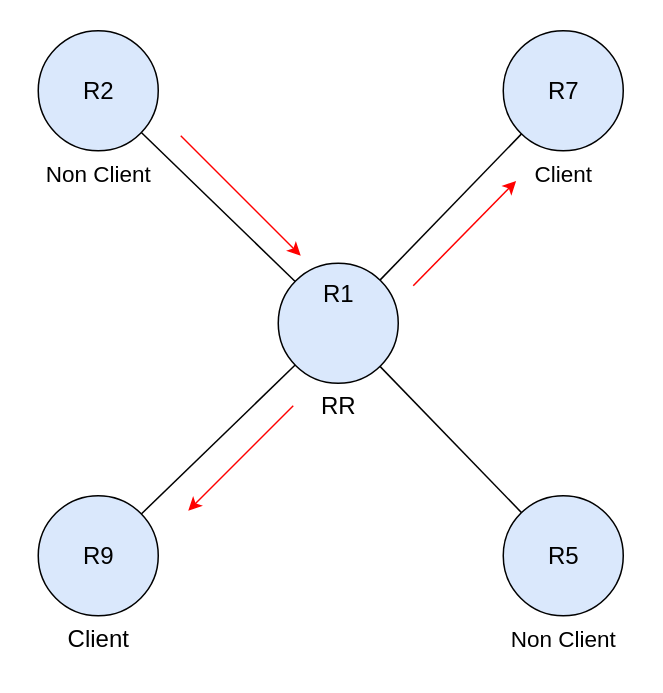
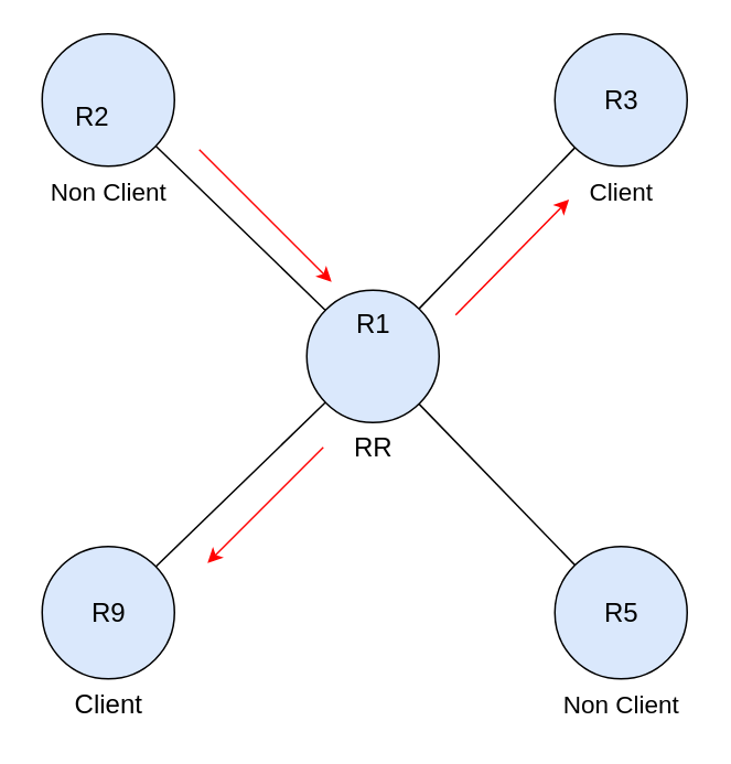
  <mxCell id="0" />
  <mxCell id="1" parent="0" />
  <mxCell id="2" value="" style="ellipse;whiteSpace=wrap;html=1;aspect=fixed;fillColor=#dae8fc;strokeColor=#000000;" vertex="1" parent="1"><mxGeometry x="185" y="175" width="80" height="80" as="geometry" /></mxCell>
  <mxCell id="3" value="&lt;font color=&quot;#000000&quot; style=&quot;font-size: 16px;&quot;&gt;RR&lt;/font&gt;" style="text;html=1;align=center;verticalAlign=middle;resizable=0;points=[];autosize=1;strokeColor=none;fillColor=none;" vertex="1" parent="1"><mxGeometry x="200" y="255" width="50" height="30" as="geometry" /></mxCell>
  <mxCell id="4" value="" style="ellipse;whiteSpace=wrap;html=1;aspect=fixed;fillColor=#dae8fc;strokeColor=#000000;" vertex="1" parent="1"><mxGeometry x="25" y="330" width="80" height="80" as="geometry" /></mxCell>
  <mxCell id="5" value="" style="ellipse;whiteSpace=wrap;html=1;aspect=fixed;fillColor=#dae8fc;strokeColor=#000000;" vertex="1" parent="1"><mxGeometry x="25" y="20" width="80" height="80" as="geometry" /></mxCell>
  <mxCell id="6" value="" style="ellipse;whiteSpace=wrap;html=1;aspect=fixed;fillColor=#dae8fc;strokeColor=#000000;" vertex="1" parent="1"><mxGeometry x="335" y="330" width="80" height="80" as="geometry" /></mxCell>
  <mxCell id="7" value="" style="endArrow=none;html=1;rounded=0;" edge="1" parent="1" source="4" target="2"><mxGeometry width="50" height="50" relative="1" as="geometry"><mxPoint x="245" y="340" as="sourcePoint" /><mxPoint x="295" y="290" as="targetPoint" /></mxGeometry></mxCell>
  <mxCell id="8" value="" style="endArrow=none;html=1;rounded=0;" edge="1" parent="1" source="2" target="5"><mxGeometry width="50" height="50" relative="1" as="geometry"><mxPoint x="323.37" y="436.35" as="sourcePoint" /><mxPoint x="165" y="189.997" as="targetPoint" /></mxGeometry></mxCell>
  <mxCell id="9" value="" style="endArrow=none;html=1;rounded=0;" edge="1" parent="1" source="2" target="6"><mxGeometry width="50" height="50" relative="1" as="geometry"><mxPoint x="245" y="260" as="sourcePoint" /><mxPoint x="295" y="210" as="targetPoint" /></mxGeometry></mxCell>
  <mxCell id="10" value="" style="ellipse;whiteSpace=wrap;html=1;aspect=fixed;fillColor=#dae8fc;strokeColor=#000000;" vertex="1" parent="1"><mxGeometry x="335" y="20" width="80" height="80" as="geometry" /></mxCell>
  <mxCell id="11" value="" style="endArrow=none;html=1;rounded=0;" edge="1" parent="1" source="2" target="10"><mxGeometry width="50" height="50" relative="1" as="geometry"><mxPoint x="245" y="260" as="sourcePoint" /><mxPoint x="295" y="210" as="targetPoint" /></mxGeometry></mxCell>
  <mxCell id="12" value="&lt;font color=&quot;#000000&quot; style=&quot;font-size: 15px;&quot;&gt;Non Client&lt;/font&gt;" style="text;html=1;align=center;verticalAlign=middle;resizable=0;points=[];autosize=1;strokeColor=none;fillColor=none;" vertex="1" parent="1"><mxGeometry x="20" y="100" width="90" height="30" as="geometry" /></mxCell>
  <mxCell id="13" value="&lt;font color=&quot;#000000&quot; style=&quot;font-size: 15px;&quot;&gt;Non Client&lt;/font&gt;" style="text;html=1;align=center;verticalAlign=middle;resizable=0;points=[];autosize=1;strokeColor=none;fillColor=none;" vertex="1" parent="1"><mxGeometry x="330" y="410" width="90" height="30" as="geometry" /></mxCell>
  <mxCell id="14" value="&lt;font color=&quot;#000000&quot; style=&quot;font-size: 16px;&quot;&gt;Client&lt;/font&gt;" style="text;html=1;align=center;verticalAlign=middle;resizable=0;points=[];autosize=1;strokeColor=none;fillColor=none;" vertex="1" parent="1"><mxGeometry x="35" y="410" width="60" height="30" as="geometry" /></mxCell>
  <mxCell id="15" value="&lt;font color=&quot;#000000&quot; style=&quot;font-size: 15px;&quot;&gt;Client&lt;/font&gt;" style="text;html=1;align=center;verticalAlign=middle;resizable=0;points=[];autosize=1;strokeColor=none;fillColor=none;" vertex="1" parent="1"><mxGeometry x="345" y="100" width="60" height="30" as="geometry" /></mxCell>
  <mxCell id="16" value="&lt;font color=&quot;#000000&quot; style=&quot;font-size: 16px;&quot;&gt;R1&lt;/font&gt;" style="text;html=1;align=center;verticalAlign=middle;resizable=0;points=[];autosize=1;strokeColor=none;fillColor=none;" vertex="1" parent="1"><mxGeometry x="205" y="180" width="40" height="30" as="geometry" /></mxCell>
- <mxCell id="17" value="&lt;font color=&quot;#000000&quot; style=&quot;font-size: 16px;&quot;&gt;R2&lt;/font&gt;" style="text;html=1;align=center;verticalAlign=middle;resizable=0;points=[];autosize=1;strokeColor=none;fillColor=none;" vertex="1" parent="1"><mxGeometry x="45" y="45" width="40" height="30" as="geometry" /></mxCell>
- <mxCell id="18" value="&lt;font color=&quot;#000000&quot; style=&quot;font-size: 16px;&quot;&gt;R7&lt;/font&gt;" style="text;html=1;align=center;verticalAlign=middle;resizable=0;points=[];autosize=1;strokeColor=none;fillColor=none;" vertex="1" parent="1"><mxGeometry x="355" y="45" width="40" height="30" as="geometry" /></mxCell>
+ <mxCell id="17" value="&lt;font color=&quot;#000000&quot; style=&quot;font-size: 16px;&quot;&gt;R2&lt;/font&gt;" style="text;html=1;align=center;verticalAlign=middle;resizable=0;points=[];autosize=1;strokeColor=none;fillColor=none;" vertex="1" parent="1"><mxGeometry x="35" y="55" width="40" height="30" as="geometry" /></mxCell>
+ <mxCell id="18" value="&lt;font color=&quot;#000000&quot; style=&quot;font-size: 16px;&quot;&gt;R3&lt;/font&gt;" style="text;html=1;align=center;verticalAlign=middle;resizable=0;points=[];autosize=1;strokeColor=none;fillColor=none;" vertex="1" parent="1"><mxGeometry x="355" y="45" width="40" height="30" as="geometry" /></mxCell>
  <mxCell id="19" value="&lt;font color=&quot;#000000&quot; style=&quot;font-size: 16px;&quot;&gt;R5&lt;/font&gt;" style="text;html=1;align=center;verticalAlign=middle;resizable=0;points=[];autosize=1;strokeColor=none;fillColor=none;" vertex="1" parent="1"><mxGeometry x="355" y="355" width="40" height="30" as="geometry" /></mxCell>
  <mxCell id="20" value="&lt;font color=&quot;#000000&quot; style=&quot;font-size: 16px;&quot;&gt;R9&lt;/font&gt;" style="text;html=1;align=center;verticalAlign=middle;resizable=0;points=[];autosize=1;strokeColor=none;fillColor=none;" vertex="1" parent="1"><mxGeometry x="45" y="355" width="40" height="30" as="geometry" /></mxCell>
  <mxCell id="21" value="" style="endArrow=classic;html=1;rounded=0;strokeColor=#FF0000;" edge="1" parent="1"><mxGeometry width="50" height="50" relative="1" as="geometry"><mxPoint x="120" y="90" as="sourcePoint" /><mxPoint x="200" y="170" as="targetPoint" /></mxGeometry></mxCell>
  <mxCell id="22" value="" style="endArrow=classic;html=1;rounded=0;strokeColor=#FF0000;" edge="1" parent="1"><mxGeometry width="50" height="50" relative="1" as="geometry"><mxPoint x="195" y="270" as="sourcePoint" /><mxPoint x="125" y="340" as="targetPoint" /></mxGeometry></mxCell>
  <mxCell id="23" value="" style="endArrow=classic;html=1;rounded=0;strokeColor=#FF0000;entryX=-0.024;entryY=0.671;entryDx=0;entryDy=0;entryPerimeter=0;" edge="1" parent="1" target="15"><mxGeometry width="50" height="50" relative="1" as="geometry"><mxPoint x="275" y="190" as="sourcePoint" /><mxPoint x="335" y="130" as="targetPoint" /></mxGeometry></mxCell>
